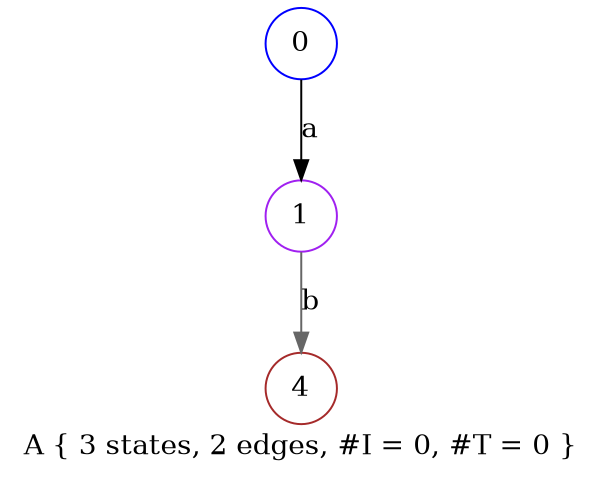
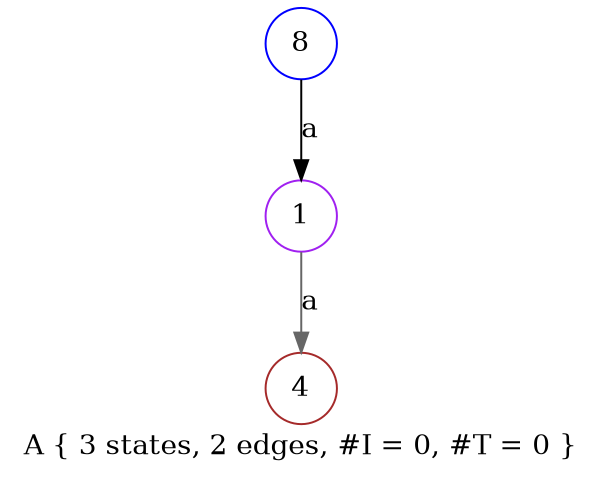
  digraph {
    label="A { 3 states, 2 edges, #I = 0, #T = 0 }"
    node [shape=circle]
    edge [style=solid]
-   n1 [color=blue label=0]
+   n1 [color=blue label=8]
    n2 [color=purple label=1]
    n3 [color=brown label=4]
    n1 -> n2 [color=black label=a]
-   n2 -> n3 [color=gray40 label=b]
+   n2 -> n3 [color=gray40 label=a]
  }
